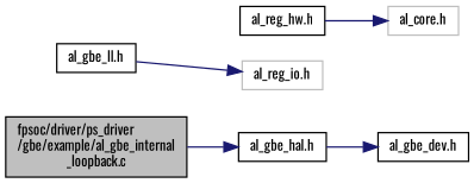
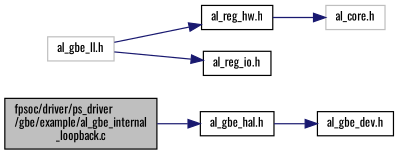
  digraph {
    fontname=Oswald
    rankdir=LR
    node [color=black fillcolor=white fontname=Oswald fontsize=10 shape=record style=filled]
    edge [color=midnightblue fontname=Oswald fontsize=10 labelfontname=Helvetica labelfontsize=10 style=solid]
    n1 [fillcolor=grey75 fontcolor=black height=0.2 label="fpsoc/driver/ps_driver\l/gbe/example/al_gbe_internal\l_loopback.c" width=0.4]
    n2 [height=0.2 label="al_gbe_hal.h" width=0.4]
    n3 [height=0.2 label="al_gbe_dev.h" width=0.4]
-   n4 [height=0.2 label="al_gbe_ll.h" width=0.4]
+   n4 [color=grey75 height=0.2 label="al_gbe_ll.h" width=0.4]
    n5 [height=0.2 label="al_reg_hw.h" width=0.4]
-   n6 [color=grey75 height=0.2 label="al_reg_io.h" width=0.4]
+   n6 [height=0.2 label="al_reg_io.h" width=0.4]
    n7 [color=grey75 height=0.2 label="al_core.h" width=0.4]
    n1 -> n2
    n2 -> n3
+   n4 -> n5
    n4 -> n6
    n5 -> n7
  }
